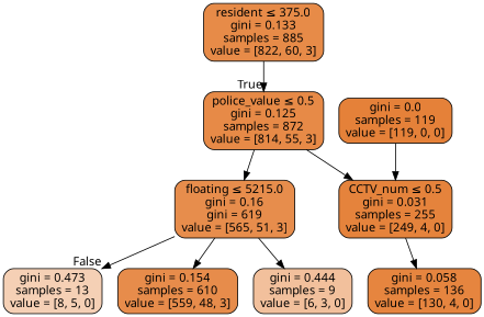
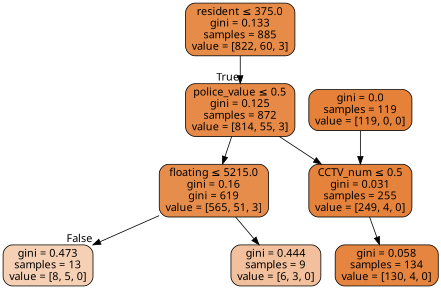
  digraph {
    fontname="Noto Sans"
    node [color=black fontname="Noto Sans" shape=box style="filled, rounded"]
    edge [fontname="Noto Sans"]
    n1 [fillcolor="#e78b48" label=<resident &le; 375.0<br/>gini = 0.133<br/>samples = 885<br/>value = [822, 60, 3]>]
    n2 [fillcolor="#e78a47" label=<police_value &le; 0.5<br/>gini = 0.125<br/>samples = 872<br/>value = [814, 55, 3]>]
    n3 [fillcolor="#e78d4c" label=<floating &le; 5215.0<br/>gini = 0.16<br/>gini = 619<br/>value = [565, 51, 3]>]
    n4 [fillcolor="#e5833c" label=<CCTV_num &le; 0.5<br/>gini = 0.031<br/>samples = 255<br/>value = [249, 4, 0]>]
    n5 [fillcolor="#f5d0b5" label=<gini = 0.473<br/>samples = 13<br/>value = [8, 5, 0]>]
-   n6 [fillcolor="#e78c4b" label=<gini = 0.154<br/>samples = 610<br/>value = [559, 48, 3]>]
    n7 [fillcolor="#f2c09c" label=<gini = 0.444<br/>samples = 9<br/>value = [6, 3, 0]>]
-   n8 [fillcolor="#e6853f" label=<gini = 0.058<br/>samples = 136<br/>value = [130, 4, 0]>]
+   n8 [fillcolor="#e6853f" label=<gini = 0.058<br/>samples = 134<br/>value = [130, 4, 0]>]
    n9 [fillcolor="#e58139" label=<gini = 0.0<br/>samples = 119<br/>value = [119, 0, 0]>]
    n1 -> n2 [headlabel=True labelangle=45 labeldistance=2.5]
    n2 -> n3
    n2 -> n4
    n3 -> n5 [headlabel=False labelangle=-45 labeldistance=2.5]
-   n3 -> n6
    n3 -> n7
    n4 -> n8
    n9 -> n4
  }
